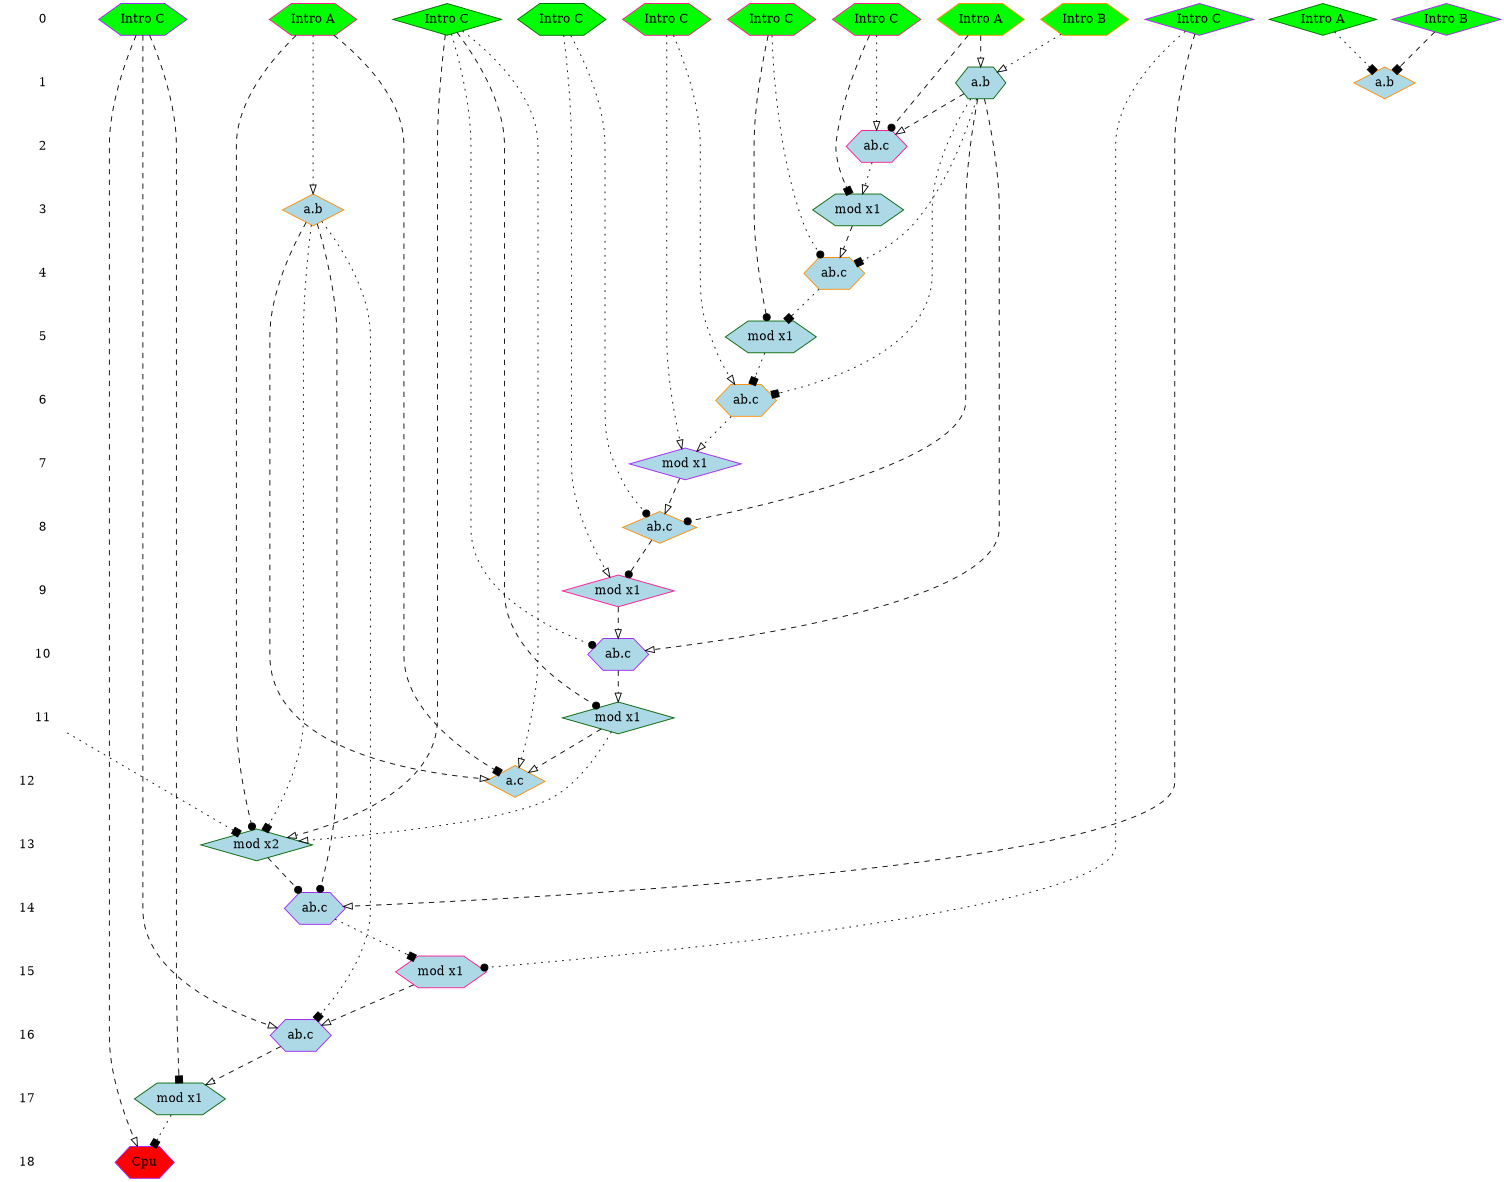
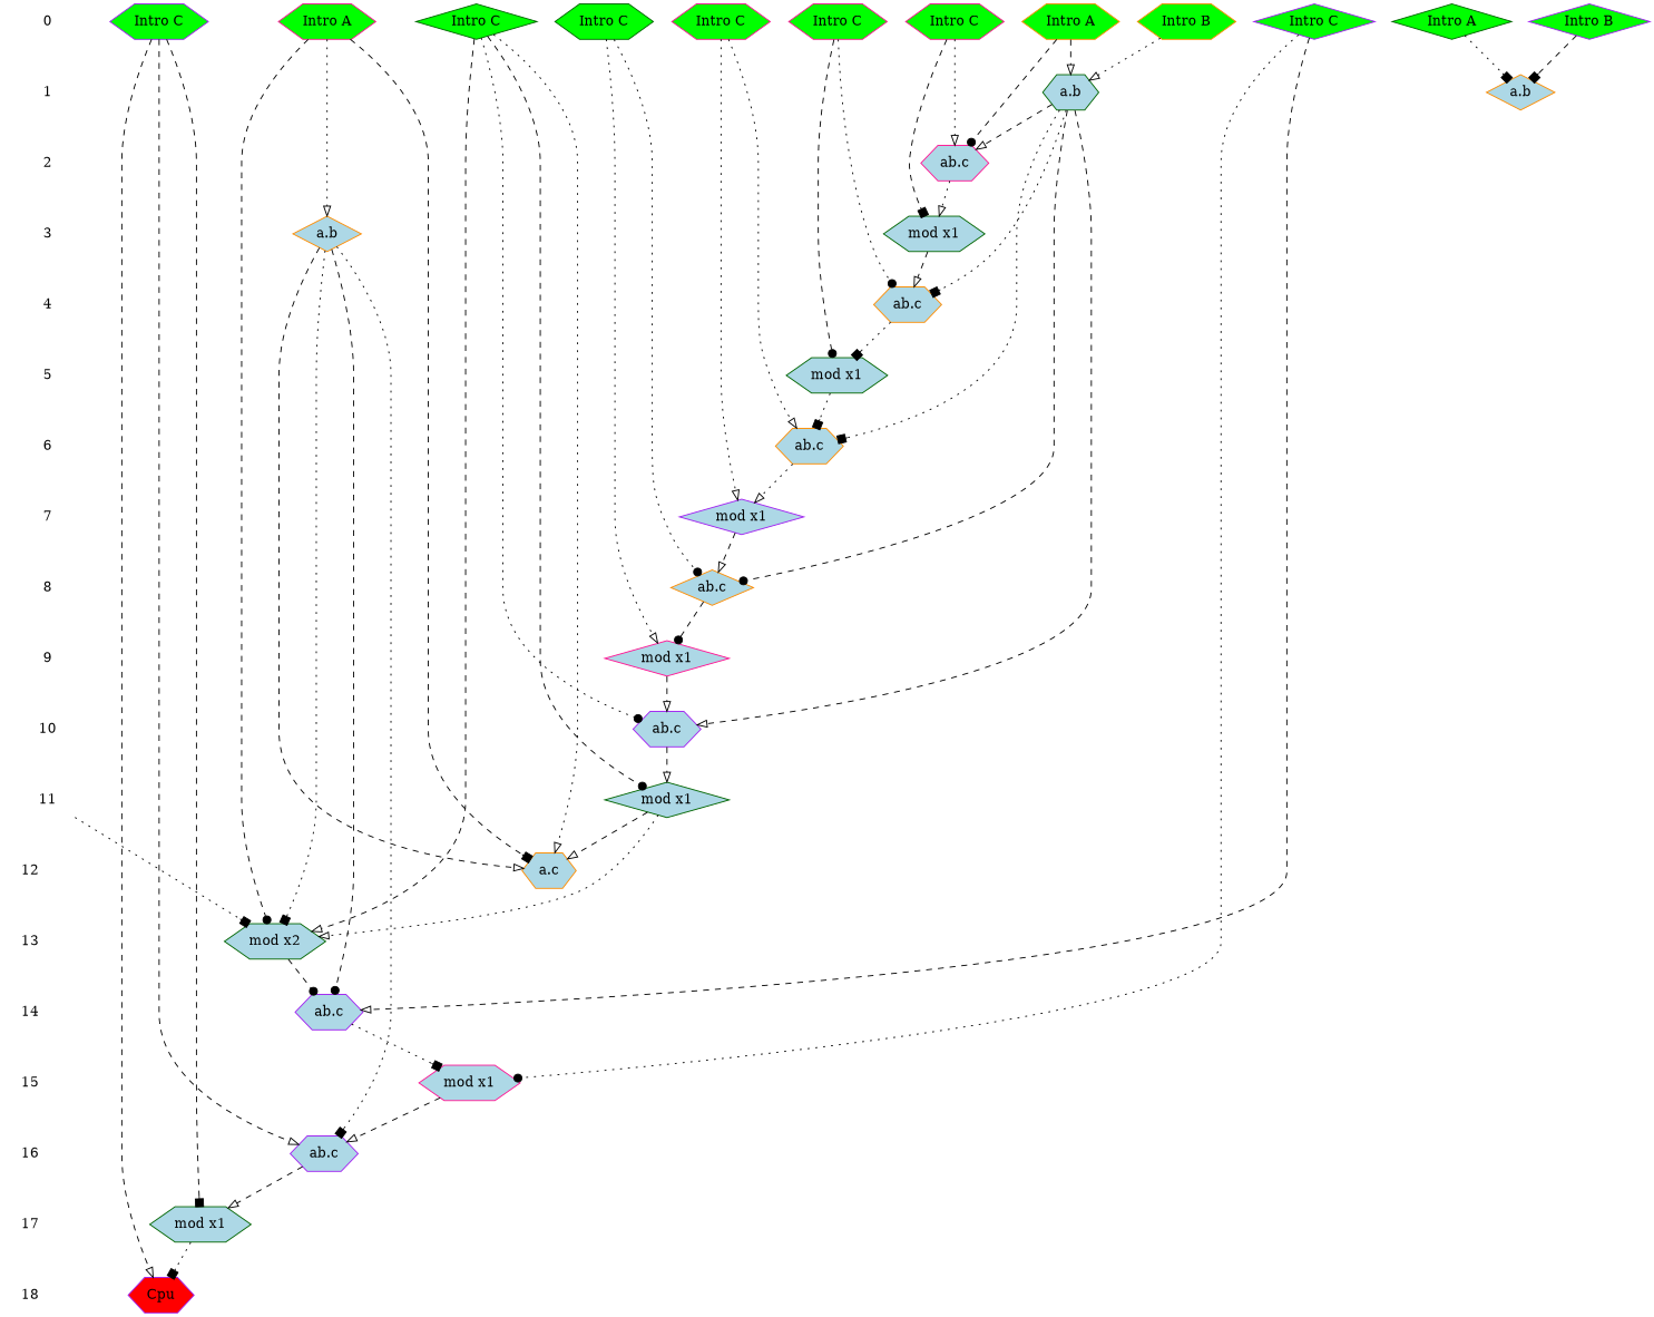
  digraph {
    ranksep=.5
    node [color=darkgreen shape=hexagon style=filled]
    edge [style=dashed arrowhead=onormal]
    0 [color=darkorange shape=plaintext style=""]
    n2 [fillcolor=green label="Intro A" shape=diamond]
    n3 [color=darkorange fillcolor=green label="Intro A"]
    n4 [color=deeppink fillcolor=green label="Intro A"]
    n5 [color=darkorange fillcolor=green label="Intro B"]
    n6 [color=purple fillcolor=green label="Intro B" shape=diamond]
    n7 [color=deeppink fillcolor=green label="Intro C"]
    n8 [color=deeppink fillcolor=green label="Intro C"]
    n9 [color=purple fillcolor=green label="Intro C" shape=diamond]
    n10 [color=deeppink fillcolor=green label="Intro C"]
    n11 [fillcolor=green label="Intro C"]
    n12 [color=purple fillcolor=green label="Intro C"]
    n13 [fillcolor=green label="Intro C" shape=diamond]
    1 [shape=plaintext style=""]
    n15 [fillcolor=lightblue label="a.b"]
    n16 [color=darkorange fillcolor=lightblue label="a.b" shape=diamond]
    2 [shape=plaintext style=""]
    n18 [color=deeppink fillcolor=lightblue label="ab.c"]
    3 [color=deeppink shape=plaintext style=""]
    n20 [fillcolor=lightblue label="mod x1"]
    n21 [color=darkorange fillcolor=lightblue label="a.b" shape=diamond]
    4 [color=darkorange shape=plaintext style=""]
    n23 [color=darkorange fillcolor=lightblue label="ab.c"]
    5 [color=purple shape=plaintext style=""]
    n25 [fillcolor=lightblue label="mod x1"]
    6 [color=deeppink shape=plaintext style=""]
    n27 [color=darkorange fillcolor=lightblue label="ab.c"]
    7 [color=darkorange shape=plaintext style=""]
    n29 [color=purple fillcolor=lightblue label="mod x1" shape=diamond]
    8 [color=purple shape=plaintext style=""]
    n31 [color=darkorange fillcolor=lightblue label="ab.c" shape=diamond]
    16 [color=purple shape=plaintext style=""]
    n33 [color=purple fillcolor=lightblue label="ab.c"]
    9 [shape=plaintext style=""]
    n35 [color=deeppink fillcolor=lightblue label="mod x1" shape=diamond]
    10 [color=deeppink shape=plaintext style=""]
    n37 [color=purple fillcolor=lightblue label="ab.c"]
    11 [color=deeppink shape=plaintext style=""]
    n39 [fillcolor=lightblue label="mod x1" shape=diamond]
    12 [color=deeppink shape=plaintext style=""]
-   n41 [color=darkorange fillcolor=lightblue label="a.c" shape=diamond]
+   n41 [color=darkorange fillcolor=lightblue label="a.c"]
    13 [color=deeppink shape=plaintext style=""]
-   n43 [fillcolor=lightblue label="mod x2" shape=diamond]
+   n43 [fillcolor=lightblue label="mod x2"]
    14 [color=purple shape=plaintext style=""]
    n45 [color=purple fillcolor=lightblue label="ab.c"]
    15 [color=darkorange shape=plaintext style=""]
    n47 [color=deeppink fillcolor=lightblue label="mod x1"]
    17 [shape=plaintext style=""]
    n49 [fillcolor=lightblue label="mod x1"]
    18 [color=purple shape=plaintext style=""]
    n51 [color=purple fillcolor=red label=Cpu]
    subgraph sub_1 {
      rank=same
      0
      n2
      n3
      n4
      n5
      n6
      n7
      n8
      n9
      n10
      n11
      n12
      n13
    }
    subgraph sub_2 {
      rank=same
      1
      n15
      n16
    }
    subgraph sub_3 {
      rank=same
      2
      n18
    }
    subgraph sub_4 {
      rank=same
      3
      n20
      n21
    }
    subgraph sub_5 {
      rank=same
      4
      n23
    }
    subgraph sub_6 {
      rank=same
      5
      n25
    }
    subgraph sub_7 {
      rank=same
      6
      n27
    }
    subgraph sub_8 {
      rank=same
      7
      n29
    }
    subgraph sub_9 {
      rank=same
      8
      n31
    }
    subgraph sub_10 {
      rank=same
      16
      n33
    }
    subgraph sub_11 {
      rank=same
      9
      n35
    }
    subgraph sub_12 {
      rank=same
      10
      n37
    }
    subgraph sub_13 {
      rank=same
      11
      n39
    }
    subgraph sub_14 {
      rank=same
      12
      n41
    }
    subgraph sub_15 {
      rank=same
      13
      n43
    }
    subgraph sub_16 {
      rank=same
      14
      n45
    }
    subgraph sub_17 {
      rank=same
      15
      n47
    }
    subgraph sub_18 {
      rank=same
      17
      n49
    }
    subgraph sub_19 {
      rank=same
      18
      n51
    }
    0 -> 1 [style=invis arrowhead=""]
    n2 -> n16 [arrowhead=box style=dotted]
    n3 -> n15
    n3 -> n18 [arrowhead=dot]
    n4 -> n21 [style=dotted]
    n4 -> n41 [arrowhead=box]
    n4 -> n43 [arrowhead=dot]
    n5 -> n15 [style=dotted]
    n6 -> n16 [arrowhead=box]
    n7 -> n18 [style=dotted]
    n7 -> n20 [arrowhead=box]
    n8 -> n27 [style=dotted]
    n8 -> n29 [style=dotted]
    n9 -> n45
    n9 -> n47 [arrowhead=dot style=dotted]
    n10 -> n23 [arrowhead=dot style=dotted]
    n10 -> n25 [arrowhead=dot]
    n11 -> n31 [arrowhead=dot style=dotted]
    n11 -> n35 [style=dotted]
    n12 -> n33
    n12 -> n49 [arrowhead=box]
    n12 -> n51
    n13 -> n37 [arrowhead=dot style=dotted]
    n13 -> n39 [arrowhead=dot]
    n13 -> n41 [style=dotted]
    n13 -> n43
    1 -> 2 [style=invis arrowhead=""]
    n15 -> n18
    n15 -> n23 [arrowhead=box style=dotted]
    n15 -> n27 [arrowhead=box style=dotted]
    n15 -> n31 [arrowhead=dot]
    n15 -> n37
    2 -> 3 [style=invis arrowhead=""]
    n18 -> n20 [style=dotted]
    3 -> 4 [style=invis arrowhead=""]
    n20 -> n23
    n21 -> n33 [arrowhead=box style=dotted]
    n21 -> n41
    n21 -> n43 [arrowhead=box style=dotted]
    n21 -> n45 [arrowhead=dot]
    4 -> 5 [style=invis arrowhead=""]
    n23 -> n25 [arrowhead=box style=dotted]
    5 -> 6 [style=invis arrowhead=""]
    n25 -> n27 [arrowhead=box style=dotted]
    6 -> 7 [style=invis arrowhead=""]
    n27 -> n29 [style=dotted]
    7 -> 8 [style=invis arrowhead=""]
    n29 -> n31
    8 -> 9 [style=invis arrowhead=""]
    n31 -> n35 [arrowhead=dot]
    16 -> 17 [style=invis arrowhead=""]
    n33 -> n49
    9 -> 10 [style=invis arrowhead=""]
    n35 -> n37
    10 -> 11 [style=invis arrowhead=""]
    n37 -> n39
    11 -> 12 [style=invis arrowhead=""]
    11 -> n43 [arrowhead=box style=dotted]
    n39 -> n41
    n39 -> n43 [style=dotted]
    12 -> 13 [style=invis arrowhead=""]
    13 -> 14 [style=invis arrowhead=""]
    n43 -> n45 [arrowhead=dot]
    14 -> 15 [style=invis arrowhead=""]
    n45 -> n47 [arrowhead=box style=dotted]
    15 -> 16 [style=invis arrowhead=""]
    n47 -> n33
    17 -> 18 [style=invis arrowhead=""]
    n49 -> n51 [arrowhead=box style=dotted]
  }
